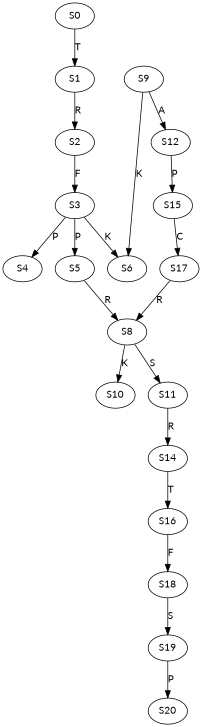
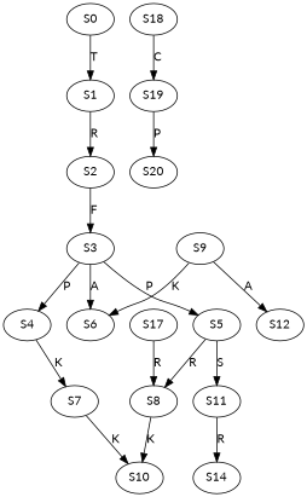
  strict digraph {
    fontname=Lato
    node [fontname=Lato]
    edge [fontname=Lato]
    S0
    S1
    S2
    S3
    S4
    S5
    S6
+   S7
    S8
    S10
    S11
    S9
    S12
    S14
-   S15
-   S16
    S17
    S18
    S19
    S20
    S0 -> S1 [label=T]
    S1 -> S2 [label=R]
    S2 -> S3 [label=F]
    S3 -> S4 [label=P]
    S3 -> S5 [label=P]
-   S3 -> S6 [label=K]
+   S3 -> S6 [label=A]
+   S4 -> S7 [label=K]
    S5 -> S8 [label=R]
+   S7 -> S10 [label=K]
    S8 -> S10 [label=K]
-   S8 -> S11 [label=S]
+   S5 -> S11 [label=S]
    S11 -> S14 [label=R]
    S9 -> S6 [label=K]
    S9 -> S12 [label=A]
-   S12 -> S15 [label=P]
-   S14 -> S16 [label=T]
-   S15 -> S17 [label=C]
-   S16 -> S18 [label=F]
    S17 -> S8 [label=R]
-   S18 -> S19 [label=S]
+   S18 -> S19 [label=C]
    S19 -> S20 [label=P]
  }
